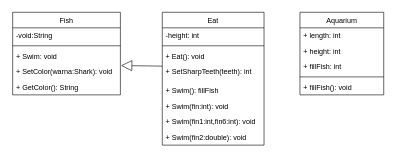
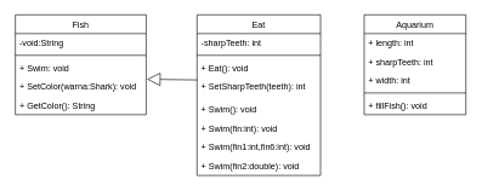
  <mxCell id="0" />
  <mxCell id="1" parent="0" />
  <mxCell id="2" value="Fish" style="swimlane;fontStyle=0;childLayout=stackLayout;horizontal=1;startSize=26;fillColor=none;horizontalStack=0;resizeParent=1;resizeParentMax=0;resizeLast=0;collapsible=1;marginBottom=0;" vertex="1" parent="1"><mxGeometry x="20" y="20" width="180" height="138" as="geometry" /></mxCell>
  <mxCell id="3" value="-void:String " style="text;strokeColor=none;fillColor=none;align=left;verticalAlign=top;spacingLeft=4;spacingRight=4;overflow=hidden;rotatable=0;points=[[0,0.5],[1,0.5]];portConstraint=eastwest;" vertex="1" parent="2"><mxGeometry y="26" width="180" height="26" as="geometry" /></mxCell>
  <mxCell id="4" value="" style="line;strokeWidth=1;fillColor=none;align=left;verticalAlign=middle;spacingTop=-1;spacingLeft=3;spacingRight=3;rotatable=0;labelPosition=right;points=[];portConstraint=eastwest;" vertex="1" parent="2"><mxGeometry y="52" width="180" height="8" as="geometry" /></mxCell>
  <mxCell id="5" value="+ Swim: void" style="text;strokeColor=none;fillColor=none;align=left;verticalAlign=top;spacingLeft=4;spacingRight=4;overflow=hidden;rotatable=0;points=[[0,0.5],[1,0.5]];portConstraint=eastwest;" vertex="1" parent="2"><mxGeometry y="60" width="180" height="26" as="geometry" /></mxCell>
  <mxCell id="6" value="+ SetColor(warna:Shark): void" style="text;strokeColor=none;fillColor=none;align=left;verticalAlign=top;spacingLeft=4;spacingRight=4;overflow=hidden;rotatable=0;points=[[0,0.5],[1,0.5]];portConstraint=eastwest;" vertex="1" parent="2"><mxGeometry y="86" width="180" height="26" as="geometry" /></mxCell>
  <mxCell id="7" value="+ GetColor(): String" style="text;strokeColor=none;fillColor=none;align=left;verticalAlign=top;spacingLeft=4;spacingRight=4;overflow=hidden;rotatable=0;points=[[0,0.5],[1,0.5]];portConstraint=eastwest;" vertex="1" parent="2"><mxGeometry y="112" width="180" height="26" as="geometry" /></mxCell>
  <mxCell id="8" value="Aquarium" style="swimlane;fontStyle=0;childLayout=stackLayout;horizontal=1;startSize=26;fillColor=none;horizontalStack=0;resizeParent=1;resizeParentMax=0;resizeLast=0;collapsible=1;marginBottom=0;" vertex="1" parent="1"><mxGeometry x="500" y="20" width="140" height="138" as="geometry" /></mxCell>
  <mxCell id="9" value="+ length: int" style="text;strokeColor=none;fillColor=none;align=left;verticalAlign=top;spacingLeft=4;spacingRight=4;overflow=hidden;rotatable=0;points=[[0,0.5],[1,0.5]];portConstraint=eastwest;" vertex="1" parent="8"><mxGeometry y="26" width="140" height="26" as="geometry" /></mxCell>
- <mxCell id="10" value="+ height: int" style="text;strokeColor=none;fillColor=none;align=left;verticalAlign=top;spacingLeft=4;spacingRight=4;overflow=hidden;rotatable=0;points=[[0,0.5],[1,0.5]];portConstraint=eastwest;" vertex="1" parent="8"><mxGeometry y="52" width="140" height="26" as="geometry" /></mxCell>
- <mxCell id="11" value="+ fillFish: int" style="text;strokeColor=none;fillColor=none;align=left;verticalAlign=top;spacingLeft=4;spacingRight=4;overflow=hidden;rotatable=0;points=[[0,0.5],[1,0.5]];portConstraint=eastwest;" vertex="1" parent="8"><mxGeometry y="78" width="140" height="26" as="geometry" /></mxCell>
+ <mxCell id="10" value="+ sharpTeeth: int" style="text;strokeColor=none;fillColor=none;align=left;verticalAlign=top;spacingLeft=4;spacingRight=4;overflow=hidden;rotatable=0;points=[[0,0.5],[1,0.5]];portConstraint=eastwest;" vertex="1" parent="8"><mxGeometry y="52" width="140" height="26" as="geometry" /></mxCell>
+ <mxCell id="11" value="+ width: int" style="text;strokeColor=none;fillColor=none;align=left;verticalAlign=top;spacingLeft=4;spacingRight=4;overflow=hidden;rotatable=0;points=[[0,0.5],[1,0.5]];portConstraint=eastwest;" vertex="1" parent="8"><mxGeometry y="78" width="140" height="26" as="geometry" /></mxCell>
  <mxCell id="12" value="" style="line;strokeWidth=1;fillColor=none;align=left;verticalAlign=middle;spacingTop=-1;spacingLeft=3;spacingRight=3;rotatable=0;labelPosition=right;points=[];portConstraint=eastwest;" vertex="1" parent="8"><mxGeometry y="104" width="140" height="8" as="geometry" /></mxCell>
  <mxCell id="13" value="+ fillFish(): void" style="text;strokeColor=none;fillColor=none;align=left;verticalAlign=top;spacingLeft=4;spacingRight=4;overflow=hidden;rotatable=0;points=[[0,0.5],[1,0.5]];portConstraint=eastwest;" vertex="1" parent="8"><mxGeometry y="112" width="140" height="26" as="geometry" /></mxCell>
  <mxCell id="14" value="Eat" style="swimlane;fontStyle=0;childLayout=stackLayout;horizontal=1;startSize=26;fillColor=none;horizontalStack=0;resizeParent=1;resizeParentMax=0;resizeLast=0;collapsible=1;marginBottom=0;" vertex="1" parent="1"><mxGeometry x="270" y="20" width="170" height="222" as="geometry" /></mxCell>
- <mxCell id="15" value="-height: int" style="text;strokeColor=none;fillColor=none;align=left;verticalAlign=top;spacingLeft=4;spacingRight=4;overflow=hidden;rotatable=0;points=[[0,0.5],[1,0.5]];portConstraint=eastwest;" vertex="1" parent="14"><mxGeometry y="26" width="170" height="26" as="geometry" /></mxCell>
+ <mxCell id="15" value="-sharpTeeth: int" style="text;strokeColor=none;fillColor=none;align=left;verticalAlign=top;spacingLeft=4;spacingRight=4;overflow=hidden;rotatable=0;points=[[0,0.5],[1,0.5]];portConstraint=eastwest;" vertex="1" parent="14"><mxGeometry y="26" width="170" height="26" as="geometry" /></mxCell>
  <mxCell id="16" value="" style="line;strokeWidth=1;fillColor=none;align=left;verticalAlign=middle;spacingTop=-1;spacingLeft=3;spacingRight=3;rotatable=0;labelPosition=right;points=[];portConstraint=eastwest;" vertex="1" parent="14"><mxGeometry y="52" width="170" height="8" as="geometry" /></mxCell>
  <mxCell id="17" value="+ Eat(): void" style="text;strokeColor=none;fillColor=none;align=left;verticalAlign=top;spacingLeft=4;spacingRight=4;overflow=hidden;rotatable=0;points=[[0,0.5],[1,0.5]];portConstraint=eastwest;" vertex="1" parent="14"><mxGeometry y="60" width="170" height="26" as="geometry" /></mxCell>
  <mxCell id="18" value="" style="endArrow=block;endSize=16;endFill=0;html=1;entryX=1.006;entryY=1.115;entryDx=0;entryDy=0;entryPerimeter=0;" edge="1" parent="14" target="5"><mxGeometry width="160" relative="1" as="geometry"><mxPoint y="90" as="sourcePoint" /><mxPoint x="160" y="90" as="targetPoint" /></mxGeometry></mxCell>
  <mxCell id="19" value="+ SetSharpTeeth(teeth): int" style="text;strokeColor=none;fillColor=none;align=left;verticalAlign=top;spacingLeft=4;spacingRight=4;overflow=hidden;rotatable=0;points=[[0,0.5],[1,0.5]];portConstraint=eastwest;" vertex="1" parent="14"><mxGeometry y="86" width="170" height="32" as="geometry" /></mxCell>
- <mxCell id="20" value="+ Swim(): fillFish" style="text;strokeColor=none;fillColor=none;align=left;verticalAlign=top;spacingLeft=4;spacingRight=4;overflow=hidden;rotatable=0;points=[[0,0.5],[1,0.5]];portConstraint=eastwest;" vertex="1" parent="14"><mxGeometry y="118" width="170" height="26" as="geometry" /></mxCell>
+ <mxCell id="20" value="+ Swim(): void" style="text;strokeColor=none;fillColor=none;align=left;verticalAlign=top;spacingLeft=4;spacingRight=4;overflow=hidden;rotatable=0;points=[[0,0.5],[1,0.5]];portConstraint=eastwest;" vertex="1" parent="14"><mxGeometry y="118" width="170" height="26" as="geometry" /></mxCell>
  <mxCell id="21" value="+ Swim(fin:int): void" style="text;strokeColor=none;fillColor=none;align=left;verticalAlign=top;spacingLeft=4;spacingRight=4;overflow=hidden;rotatable=0;points=[[0,0.5],[1,0.5]];portConstraint=eastwest;" vertex="1" parent="14"><mxGeometry y="144" width="170" height="26" as="geometry" /></mxCell>
  <mxCell id="22" value="+ Swim(fin1:int,fin6:int): void" style="text;strokeColor=none;fillColor=none;align=left;verticalAlign=top;spacingLeft=4;spacingRight=4;overflow=hidden;rotatable=0;points=[[0,0.5],[1,0.5]];portConstraint=eastwest;" vertex="1" parent="14"><mxGeometry y="170" width="170" height="26" as="geometry" /></mxCell>
  <mxCell id="23" value="+ Swim(fin2:double): void" style="text;strokeColor=none;fillColor=none;align=left;verticalAlign=top;spacingLeft=4;spacingRight=4;overflow=hidden;rotatable=0;points=[[0,0.5],[1,0.5]];portConstraint=eastwest;" vertex="1" parent="14"><mxGeometry y="196" width="170" height="26" as="geometry" /></mxCell>
